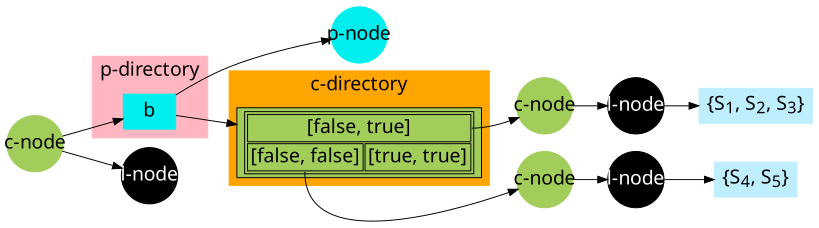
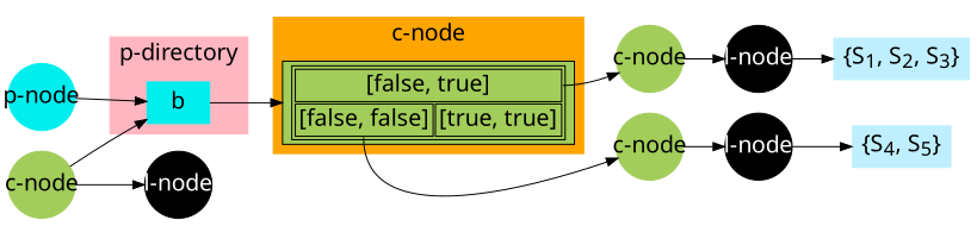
  digraph {
    compound=true
    rankdir=LR
    node [fillcolor=darkolivegreen3 fixedsize=true fontname=Verdana fontsize=20 shape=circle style=filled]
    n1 [color=cyan2 fillcolor=cyan2 label="p-node" width=0.8]
    n2 [color=darkolivegreen3 label="c-node" width=0.8]
    n3 [color=darkolivegreen3 label="c-node" width=0.8]
    n4 [color=cyan2 fillcolor=cyan2 label=b shape=record fixedsize=""]
    n5 [label=<             <table>                 <tr>                     <td colspan="2" port="cdir__b_false_true">[false, true]</td>                 </tr>                 <tr>                     <td colspan="1" port="cdir__b_false_false">[false, false]</td>                     <td colspan="1" port="cdir__b_true_true">[true, true]</td>                 </tr>             </table>         > shape=box fixedsize=""]
    n6 [fillcolor=black fontcolor=white label="l-node" width=0.8]
    n7 [fillcolor=black fontcolor=white label="l-node" width=0.8]
    n8 [color=darkolivegreen3 label="c-node" width=0.8]
    n9 [fillcolor=black fontcolor=white label="l-node" width=0.8]
    n10 [color=lightblue1 fillcolor=lightblue1 label=<\{S<sub>1</sub>, S<sub>2</sub>, S<sub>3</sub>\}> shape=record fixedsize=""]
    n11 [color=lightblue1 fillcolor=lightblue1 label=<\{S<sub>4</sub>, S<sub>5</sub>\}> shape=record fixedsize=""]
    subgraph sub_1 {
      rank=same
      n1
    }
    subgraph sub_2 {
      rank=same
      n2
      n3
    }
    subgraph cluster_3 {
      color=lightpink
      fillcolor=lightpink
      fontname=Verdana
      fontsize=20
      label="p-directory"
      style=filled
      n4
    }
    subgraph cluster_4 {
      color=orange
      fillcolor=orange
      fontname=Verdana
      fontsize=20
-     label="c-directory"
+     label="c-node"
      style=filled
      n5
    }
    n2 -> n6
    n3 -> n7
-   n4 -> n1
+   n1 -> n4
    n4 -> n5
    n5 -> n2 [tailport=cdir__b_false_true]
    n5 -> n3 [tailport=cdir__b_false_false]
    n6 -> n10
    n7 -> n11
    n8 -> n4
    n8 -> n9
  }
